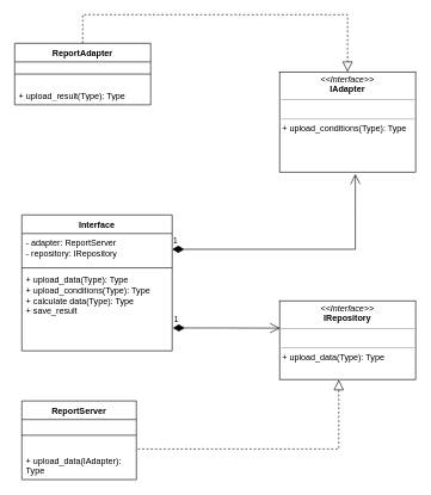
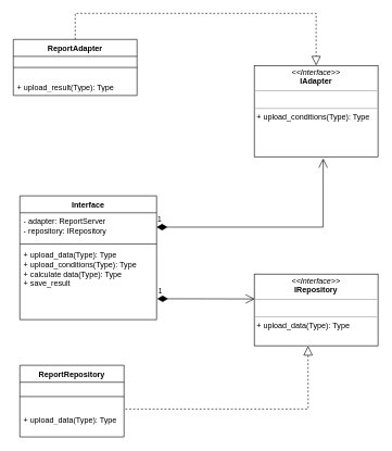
  <mxCell id="0" />
  <mxCell id="1" parent="0" />
  <mxCell id="2" value="&lt;p style=&quot;margin:0px;margin-top:4px;text-align:center;&quot;&gt;&lt;i&gt;&amp;lt;&amp;lt;Interface&amp;gt;&amp;gt;&lt;/i&gt;&lt;br&gt;&lt;b&gt;IAdapter&lt;/b&gt;&lt;/p&gt;&lt;hr size=&quot;1&quot;&gt;&lt;p style=&quot;margin:0px;margin-left:4px;&quot;&gt;&lt;br&gt;&lt;/p&gt;&lt;hr size=&quot;1&quot;&gt;&lt;p style=&quot;margin:0px;margin-left:4px;&quot;&gt;+ upload_conditions(Type): Type&lt;br&gt;&lt;/p&gt;" style="verticalAlign=top;align=left;overflow=fill;fontSize=12;fontFamily=Helvetica;html=1;whiteSpace=wrap;" vertex="1" parent="1"><mxGeometry x="390" y="100" width="190" height="140" as="geometry" /></mxCell>
  <mxCell id="3" value="&lt;p style=&quot;margin:0px;margin-top:4px;text-align:center;&quot;&gt;&lt;i&gt;&amp;lt;&amp;lt;Interface&amp;gt;&amp;gt;&lt;/i&gt;&lt;br&gt;&lt;b&gt;IRepository&lt;/b&gt;&lt;/p&gt;&lt;hr size=&quot;1&quot;&gt;&lt;p style=&quot;margin:0px;margin-left:4px;&quot;&gt;&lt;br&gt;&lt;/p&gt;&lt;hr size=&quot;1&quot;&gt;&lt;p style=&quot;margin:0px;margin-left:4px;&quot;&gt;+ upload_data(Type): Type&lt;br&gt;&lt;/p&gt;" style="verticalAlign=top;align=left;overflow=fill;fontSize=12;fontFamily=Helvetica;html=1;whiteSpace=wrap;" vertex="1" parent="1"><mxGeometry x="390" y="420" width="190" height="110" as="geometry" /></mxCell>
  <mxCell id="4" value="ReportAdapter" style="swimlane;fontStyle=1;align=center;verticalAlign=top;childLayout=stackLayout;horizontal=1;startSize=26;horizontalStack=0;resizeParent=1;resizeParentMax=0;resizeLast=0;collapsible=1;marginBottom=0;whiteSpace=wrap;html=1;" vertex="1" parent="1"><mxGeometry x="20" y="60" width="190" height="86" as="geometry" /></mxCell>
  <mxCell id="5" value="" style="line;strokeWidth=1;fillColor=none;align=left;verticalAlign=middle;spacingTop=-1;spacingLeft=3;spacingRight=3;rotatable=0;labelPosition=right;points=[];portConstraint=eastwest;strokeColor=inherit;" vertex="1" parent="4"><mxGeometry y="26" width="190" height="34" as="geometry" /></mxCell>
  <mxCell id="6" value="+ upload_result(Type): Type" style="text;strokeColor=none;fillColor=none;align=left;verticalAlign=top;spacingLeft=4;spacingRight=4;overflow=hidden;rotatable=0;points=[[0,0.5],[1,0.5]];portConstraint=eastwest;whiteSpace=wrap;html=1;" vertex="1" parent="4"><mxGeometry y="60" width="190" height="26" as="geometry" /></mxCell>
- <mxCell id="7" value="ReportServer" style="swimlane;fontStyle=1;align=center;verticalAlign=top;childLayout=stackLayout;horizontal=1;startSize=26;horizontalStack=0;resizeParent=1;resizeParentMax=0;resizeLast=0;collapsible=1;marginBottom=0;whiteSpace=wrap;html=1;" vertex="1" parent="1"><mxGeometry x="30" y="560" width="160" height="110" as="geometry" /></mxCell>
+ <mxCell id="7" value="ReportRepository" style="swimlane;fontStyle=1;align=center;verticalAlign=top;childLayout=stackLayout;horizontal=1;startSize=26;horizontalStack=0;resizeParent=1;resizeParentMax=0;resizeLast=0;collapsible=1;marginBottom=0;whiteSpace=wrap;html=1;" vertex="1" parent="1"><mxGeometry x="30" y="560" width="160" height="110" as="geometry" /></mxCell>
  <mxCell id="8" value="" style="line;strokeWidth=1;fillColor=none;align=left;verticalAlign=middle;spacingTop=-1;spacingLeft=3;spacingRight=3;rotatable=0;labelPosition=right;points=[];portConstraint=eastwest;strokeColor=inherit;" vertex="1" parent="7"><mxGeometry y="26" width="160" height="44" as="geometry" /></mxCell>
- <mxCell id="9" value="+ upload_data(IAdapter): Type" style="text;strokeColor=none;fillColor=none;align=left;verticalAlign=top;spacingLeft=4;spacingRight=4;overflow=hidden;rotatable=0;points=[[0,0.5],[1,0.5]];portConstraint=eastwest;whiteSpace=wrap;html=1;" vertex="1" parent="7"><mxGeometry y="70" width="160" height="40" as="geometry" /></mxCell>
+ <mxCell id="9" value="+ upload_data(Type): Type" style="text;strokeColor=none;fillColor=none;align=left;verticalAlign=top;spacingLeft=4;spacingRight=4;overflow=hidden;rotatable=0;points=[[0,0.5],[1,0.5]];portConstraint=eastwest;whiteSpace=wrap;html=1;" vertex="1" parent="7"><mxGeometry y="70" width="160" height="40" as="geometry" /></mxCell>
  <mxCell id="10" value="Interface" style="swimlane;fontStyle=1;align=center;verticalAlign=top;childLayout=stackLayout;horizontal=1;startSize=26;horizontalStack=0;resizeParent=1;resizeParentMax=0;resizeLast=0;collapsible=1;marginBottom=0;whiteSpace=wrap;html=1;" vertex="1" parent="1"><mxGeometry x="30" y="300" width="210" height="190" as="geometry" /></mxCell>
  <mxCell id="11" value="- adapter: ReportServer&lt;br&gt;- repository: IRepository" style="text;strokeColor=none;fillColor=none;align=left;verticalAlign=top;spacingLeft=4;spacingRight=4;overflow=hidden;rotatable=0;points=[[0,0.5],[1,0.5]];portConstraint=eastwest;whiteSpace=wrap;html=1;" vertex="1" parent="10"><mxGeometry y="26" width="210" height="44" as="geometry" /></mxCell>
  <mxCell id="12" value="" style="line;strokeWidth=1;fillColor=none;align=left;verticalAlign=middle;spacingTop=-1;spacingLeft=3;spacingRight=3;rotatable=0;labelPosition=right;points=[];portConstraint=eastwest;strokeColor=inherit;" vertex="1" parent="10"><mxGeometry y="70" width="210" height="8" as="geometry" /></mxCell>
  <mxCell id="13" value="+ upload_data(Type): Type&lt;br&gt;+ upload_conditions(Type): Type&lt;br&gt;+&amp;nbsp;calculate data(Type): Type&lt;br&gt;+ save_result" style="text;strokeColor=none;fillColor=none;align=left;verticalAlign=top;spacingLeft=4;spacingRight=4;overflow=hidden;rotatable=0;points=[[0,0.5],[1,0.5]];portConstraint=eastwest;whiteSpace=wrap;html=1;" vertex="1" parent="10"><mxGeometry y="78" width="210" height="112" as="geometry" /></mxCell>
  <mxCell id="14" value="1" style="endArrow=open;html=1;endSize=12;startArrow=diamondThin;startSize=14;startFill=1;edgeStyle=orthogonalEdgeStyle;align=left;verticalAlign=bottom;rounded=0;exitX=1;exitY=0.5;exitDx=0;exitDy=0;entryX=0.557;entryY=1.019;entryDx=0;entryDy=0;entryPerimeter=0;" edge="1" parent="1" source="11" target="2"><mxGeometry x="-1" y="3" relative="1" as="geometry"><mxPoint x="330" y="390" as="sourcePoint" /><mxPoint x="490" y="390" as="targetPoint" /><Array as="points"><mxPoint x="496" y="348" /></Array></mxGeometry></mxCell>
  <mxCell id="15" value="1" style="endArrow=open;html=1;endSize=12;startArrow=diamondThin;startSize=14;startFill=1;edgeStyle=orthogonalEdgeStyle;align=left;verticalAlign=bottom;rounded=0;exitX=1.004;exitY=0.714;exitDx=0;exitDy=0;exitPerimeter=0;curved=1;entryX=0.004;entryY=0.348;entryDx=0;entryDy=0;entryPerimeter=0;" edge="1" parent="1" source="13" target="3"><mxGeometry x="-1" y="3" relative="1" as="geometry"><mxPoint x="330" y="390" as="sourcePoint" /><mxPoint x="390" y="460" as="targetPoint" /></mxGeometry></mxCell>
  <mxCell id="16" value="" style="endArrow=block;dashed=1;endFill=0;endSize=12;html=1;rounded=0;exitX=0.5;exitY=0;exitDx=0;exitDy=0;entryX=0.5;entryY=0;entryDx=0;entryDy=0;edgeStyle=orthogonalEdgeStyle;" edge="1" parent="1" source="4" target="2"><mxGeometry width="160" relative="1" as="geometry"><mxPoint x="460" y="360" as="sourcePoint" /><mxPoint x="300" y="360" as="targetPoint" /><Array as="points"><mxPoint x="115" y="20" /><mxPoint x="485" y="20" /></Array></mxGeometry></mxCell>
  <mxCell id="17" value="" style="endArrow=block;dashed=1;endFill=0;endSize=12;html=1;rounded=0;exitX=1.013;exitY=-0.072;exitDx=0;exitDy=0;exitPerimeter=0;entryX=0.435;entryY=1.004;entryDx=0;entryDy=0;entryPerimeter=0;edgeStyle=orthogonalEdgeStyle;" edge="1" parent="1" source="9" target="3"><mxGeometry width="160" relative="1" as="geometry"><mxPoint x="460" y="450" as="sourcePoint" /><mxPoint x="300" y="450" as="targetPoint" /></mxGeometry></mxCell>
